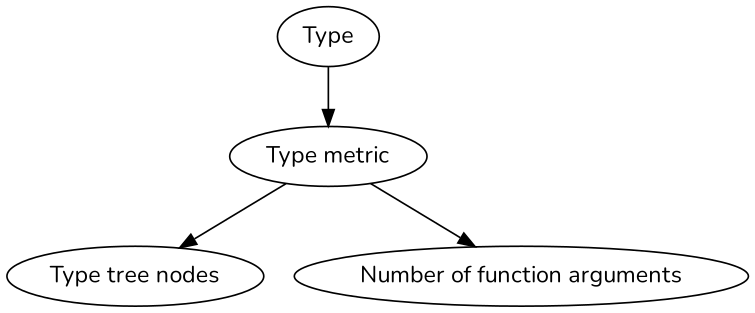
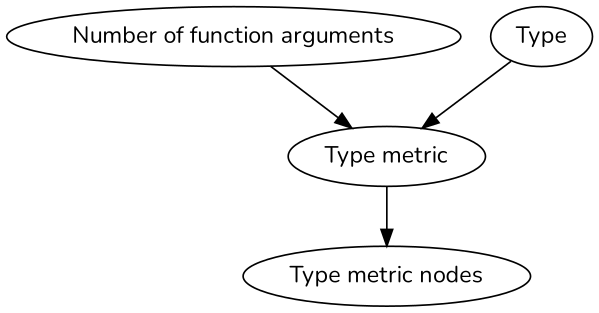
  digraph {
    fontname=Nunito
    rankdir=TB
    node [fontname=Nunito]
    edge [fontname=Nunito]
    n1 [label="Type metric"]
-   "Type tree nodes"
+   "Type tree nodes" [label="Type metric nodes"]
    "Number of function arguments"
    n4 [label=Type]
    n1 -> "Type tree nodes"
-   n1 -> "Number of function arguments"
+   "Number of function arguments" -> n1
    n4 -> n1
  }
